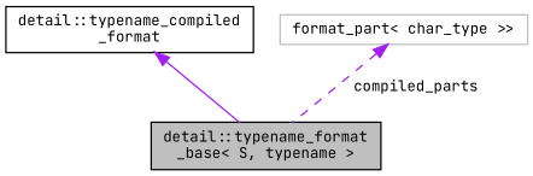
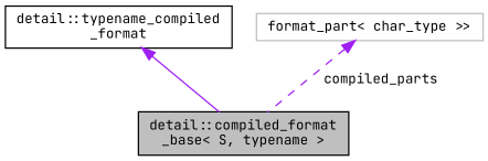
  digraph {
    fontname="JetBrains Mono"
    node [color=black fillcolor=white fontname="JetBrains Mono" fontsize=10 shape=record style=filled]
    edge [color=purple dir=back fontname="JetBrains Mono" fontsize=10 labelfontname=Helvetica labelfontsize=10]
-   n1 [fillcolor=grey75 fontcolor=black height=0.2 label="detail::typename_format\l_base\< S, typename \>" width=0.4]
+   n1 [fillcolor=grey75 fontcolor=black height=0.2 label="detail::compiled_format\l_base\< S, typename \>" width=0.4]
    n2 [height=0.2 label="detail::typename_compiled\l_format" width=0.4]
    n3 [color=grey75 height=0.2 label="format_part\< char_type \>\>" width=0.4]
    n2 -> n1 [style=solid]
    n3 -> n1 [label=" compiled_parts" style=dashed]
  }
